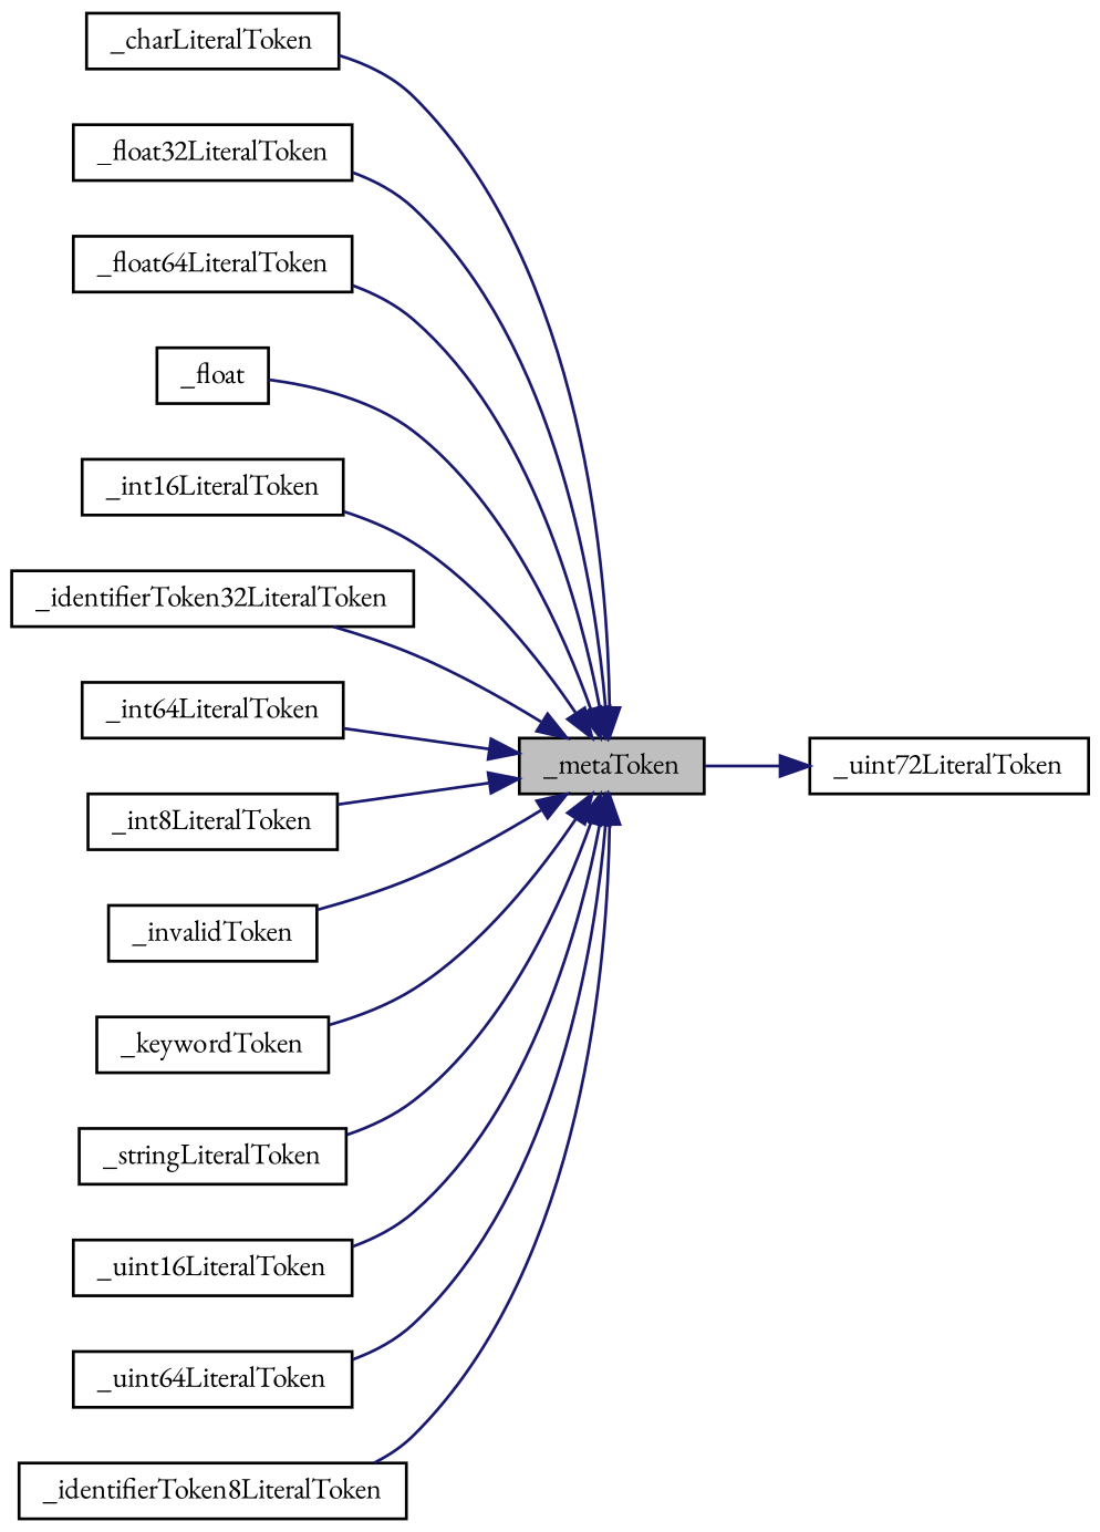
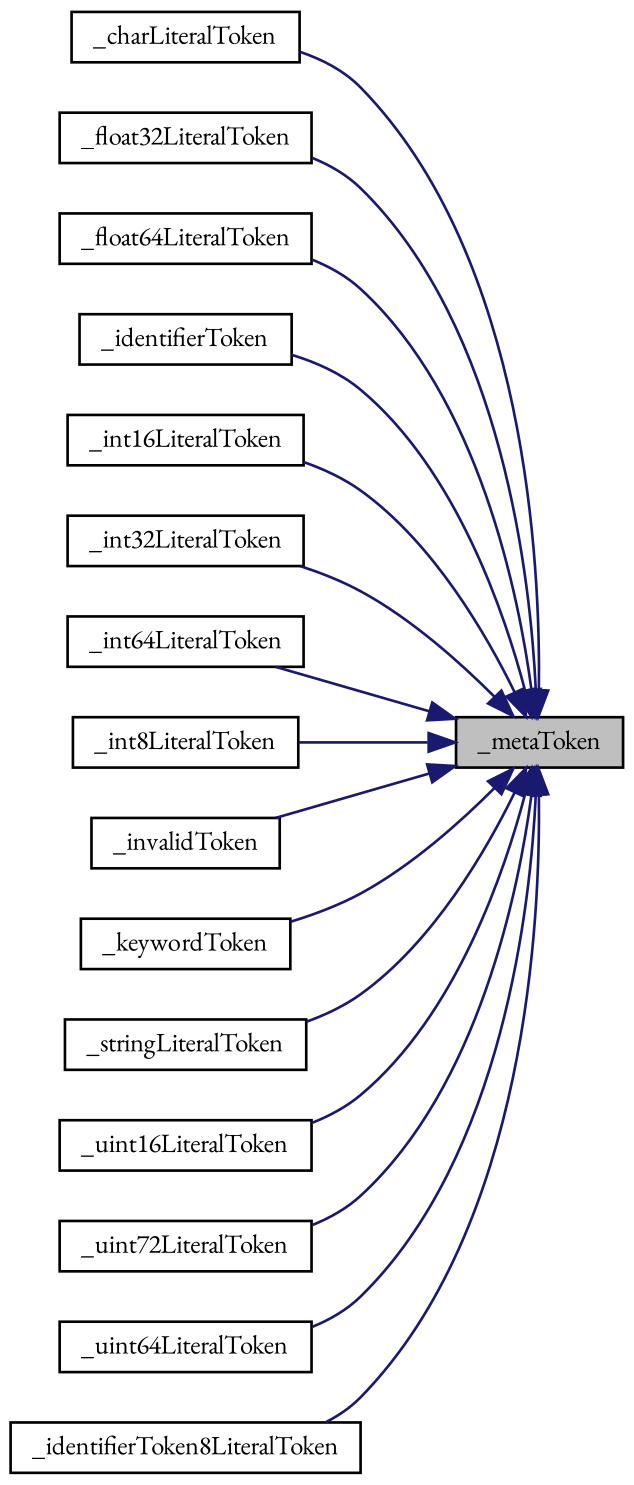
  digraph {
    fontname="EB Garamond"
    rankdir=RL
    node [color=black fillcolor=white fontname="EB Garamond" fontsize=10 shape=record style=filled]
    edge [color=midnightblue dir=back fontname="EB Garamond" fontsize=10 labelfontname=Helvetica labelfontsize=10 style=solid]
    n1 [fillcolor=grey75 fontcolor=black height=0.2 label=_metaToken width=0.4]
    n2 [height=0.2 label=_charLiteralToken width=0.4]
    n3 [height=0.2 label=_float32LiteralToken width=0.4]
    n4 [height=0.2 label=_float64LiteralToken width=0.4]
-   n5 [height=0.2 label=_float width=0.4]
+   n5 [height=0.2 label=_identifierToken width=0.4]
    n6 [height=0.2 label=_int16LiteralToken width=0.4]
-   n7 [height=0.2 label=_identifierToken32LiteralToken width=0.4]
+   n7 [height=0.2 label=_int32LiteralToken width=0.4]
    n8 [height=0.2 label=_int64LiteralToken width=0.4]
    n9 [height=0.2 label=_int8LiteralToken width=0.4]
    n10 [height=0.2 label=_invalidToken width=0.4]
    n11 [height=0.2 label=_keywordToken width=0.4]
    n12 [height=0.2 label=_stringLiteralToken width=0.4]
    n13 [height=0.2 label=_uint16LiteralToken width=0.4]
    n14 [height=0.2 label=_uint72LiteralToken width=0.4]
    n15 [height=0.2 label=_uint64LiteralToken width=0.4]
    n16 [height=0.2 label=_identifierToken8LiteralToken width=0.4]
    n1 -> n2
    n1 -> n3
    n1 -> n4
    n1 -> n5
    n1 -> n6
    n1 -> n7
    n1 -> n8
    n1 -> n9
    n1 -> n10
    n1 -> n11
    n1 -> n12
    n1 -> n13
-   n14 -> n1
+   n1 -> n14
    n1 -> n15
    n1 -> n16
  }
